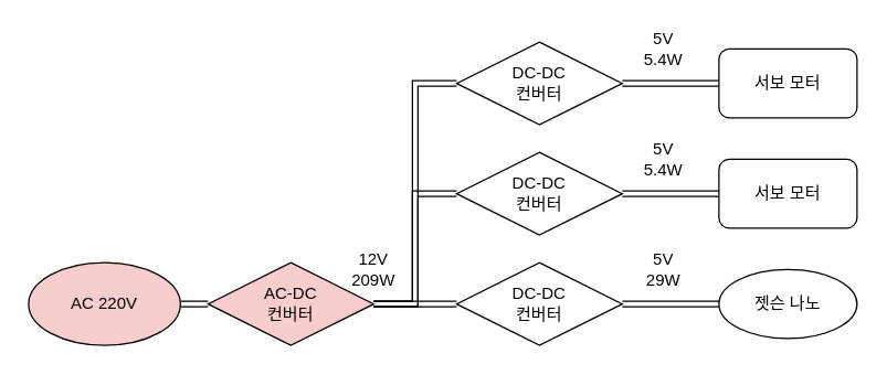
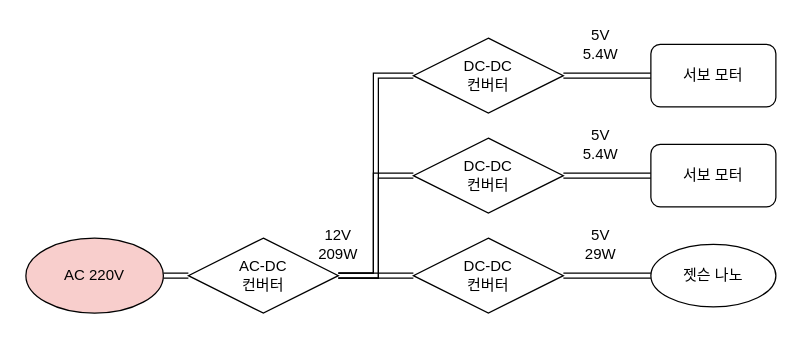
  <mxCell id="0" />
  <mxCell id="1" parent="0" />
  <mxCell id="2" style="edgeStyle=orthogonalEdgeStyle;shape=link;rounded=0;orthogonalLoop=1;jettySize=auto;html=1;exitX=1;exitY=0.5;exitDx=0;exitDy=0;" edge="1" parent="1" source="3" target="7"><mxGeometry relative="1" as="geometry" /></mxCell>
  <mxCell id="3" value="AC 220V" style="ellipse;whiteSpace=wrap;html=1;fillColor=#f8cecc;" vertex="1" parent="1"><mxGeometry x="20" y="190" width="110" height="60" as="geometry" /></mxCell>
  <mxCell id="4" style="edgeStyle=orthogonalEdgeStyle;shape=link;rounded=0;orthogonalLoop=1;jettySize=auto;html=1;exitX=1;exitY=0.5;exitDx=0;exitDy=0;entryX=0;entryY=0.5;entryDx=0;entryDy=0;" edge="1" parent="1" source="7" target="11"><mxGeometry relative="1" as="geometry" /></mxCell>
  <mxCell id="5" style="edgeStyle=orthogonalEdgeStyle;shape=link;rounded=0;orthogonalLoop=1;jettySize=auto;html=1;exitX=1;exitY=0.5;exitDx=0;exitDy=0;entryX=0;entryY=0.5;entryDx=0;entryDy=0;" edge="1" parent="1" source="7" target="9"><mxGeometry relative="1" as="geometry" /></mxCell>
  <mxCell id="6" style="edgeStyle=orthogonalEdgeStyle;shape=link;rounded=0;orthogonalLoop=1;jettySize=auto;html=1;exitX=1;exitY=0.5;exitDx=0;exitDy=0;entryX=0;entryY=0.5;entryDx=0;entryDy=0;" edge="1" parent="1" source="7" target="13"><mxGeometry relative="1" as="geometry" /></mxCell>
- <mxCell id="7" value="AC-DC&lt;br&gt;컨버터" style="rhombus;whiteSpace=wrap;html=1;fillColor=#f8cecc;" vertex="1" parent="1"><mxGeometry x="150" y="190" width="120" height="60" as="geometry" /></mxCell>
+ <mxCell id="7" value="AC-DC&lt;br&gt;컨버터" style="rhombus;whiteSpace=wrap;html=1;" vertex="1" parent="1"><mxGeometry x="150" y="190" width="120" height="60" as="geometry" /></mxCell>
  <mxCell id="8" style="edgeStyle=orthogonalEdgeStyle;shape=link;rounded=0;orthogonalLoop=1;jettySize=auto;html=1;exitX=1;exitY=0.5;exitDx=0;exitDy=0;entryX=0;entryY=0.5;entryDx=0;entryDy=0;" edge="1" parent="1" source="9" target="15"><mxGeometry relative="1" as="geometry" /></mxCell>
  <mxCell id="9" value="DC-DC&lt;br style=&quot;border-color: var(--border-color);&quot;&gt;컨버터" style="rhombus;whiteSpace=wrap;html=1;" vertex="1" parent="1"><mxGeometry x="330" y="110" width="120" height="60" as="geometry" /></mxCell>
  <mxCell id="10" style="edgeStyle=orthogonalEdgeStyle;shape=link;rounded=0;orthogonalLoop=1;jettySize=auto;html=1;exitX=1;exitY=0.5;exitDx=0;exitDy=0;" edge="1" parent="1" source="11" target="16"><mxGeometry relative="1" as="geometry" /></mxCell>
  <mxCell id="11" value="DC-DC&lt;br style=&quot;border-color: var(--border-color);&quot;&gt;컨버터" style="rhombus;whiteSpace=wrap;html=1;" vertex="1" parent="1"><mxGeometry x="330" y="190" width="120" height="60" as="geometry" /></mxCell>
  <mxCell id="12" style="edgeStyle=orthogonalEdgeStyle;shape=link;rounded=0;orthogonalLoop=1;jettySize=auto;html=1;exitX=1;exitY=0.5;exitDx=0;exitDy=0;" edge="1" parent="1" source="13" target="14"><mxGeometry relative="1" as="geometry" /></mxCell>
  <mxCell id="13" value="DC-DC&lt;br&gt;컨버터" style="rhombus;whiteSpace=wrap;html=1;" vertex="1" parent="1"><mxGeometry x="330" y="30" width="120" height="60" as="geometry" /></mxCell>
  <mxCell id="14" value="서보 모터" style="rounded=1;whiteSpace=wrap;html=1;" vertex="1" parent="1"><mxGeometry x="520" y="35" width="100" height="50" as="geometry" /></mxCell>
  <mxCell id="15" value="서보 모터" style="rounded=1;whiteSpace=wrap;html=1;" vertex="1" parent="1"><mxGeometry x="520" y="115" width="100" height="50" as="geometry" /></mxCell>
  <mxCell id="16" value="젯슨 나노" style="ellipse;whiteSpace=wrap;html=1;" vertex="1" parent="1"><mxGeometry x="520" y="195" width="100" height="50" as="geometry" /></mxCell>
  <mxCell id="17" value="12V&lt;br&gt;209W" style="text;strokeColor=none;align=center;fillColor=none;html=1;verticalAlign=middle;whiteSpace=wrap;rounded=0;" vertex="1" parent="1"><mxGeometry x="240" y="180" width="60" height="30" as="geometry" /></mxCell>
  <mxCell id="18" value="5V&lt;br&gt;5.4W" style="text;strokeColor=none;align=center;fillColor=none;html=1;verticalAlign=middle;whiteSpace=wrap;rounded=0;" vertex="1" parent="1"><mxGeometry x="450" y="20" width="60" height="30" as="geometry" /></mxCell>
  <mxCell id="19" value="5V&lt;br&gt;29W" style="text;strokeColor=none;align=center;fillColor=none;html=1;verticalAlign=middle;whiteSpace=wrap;rounded=0;" vertex="1" parent="1"><mxGeometry x="450" y="180" width="60" height="30" as="geometry" /></mxCell>
  <mxCell id="20" value="5V&lt;br&gt;5.4W" style="text;strokeColor=none;align=center;fillColor=none;html=1;verticalAlign=middle;whiteSpace=wrap;rounded=0;" vertex="1" parent="1"><mxGeometry x="450" y="100" width="60" height="30" as="geometry" /></mxCell>
